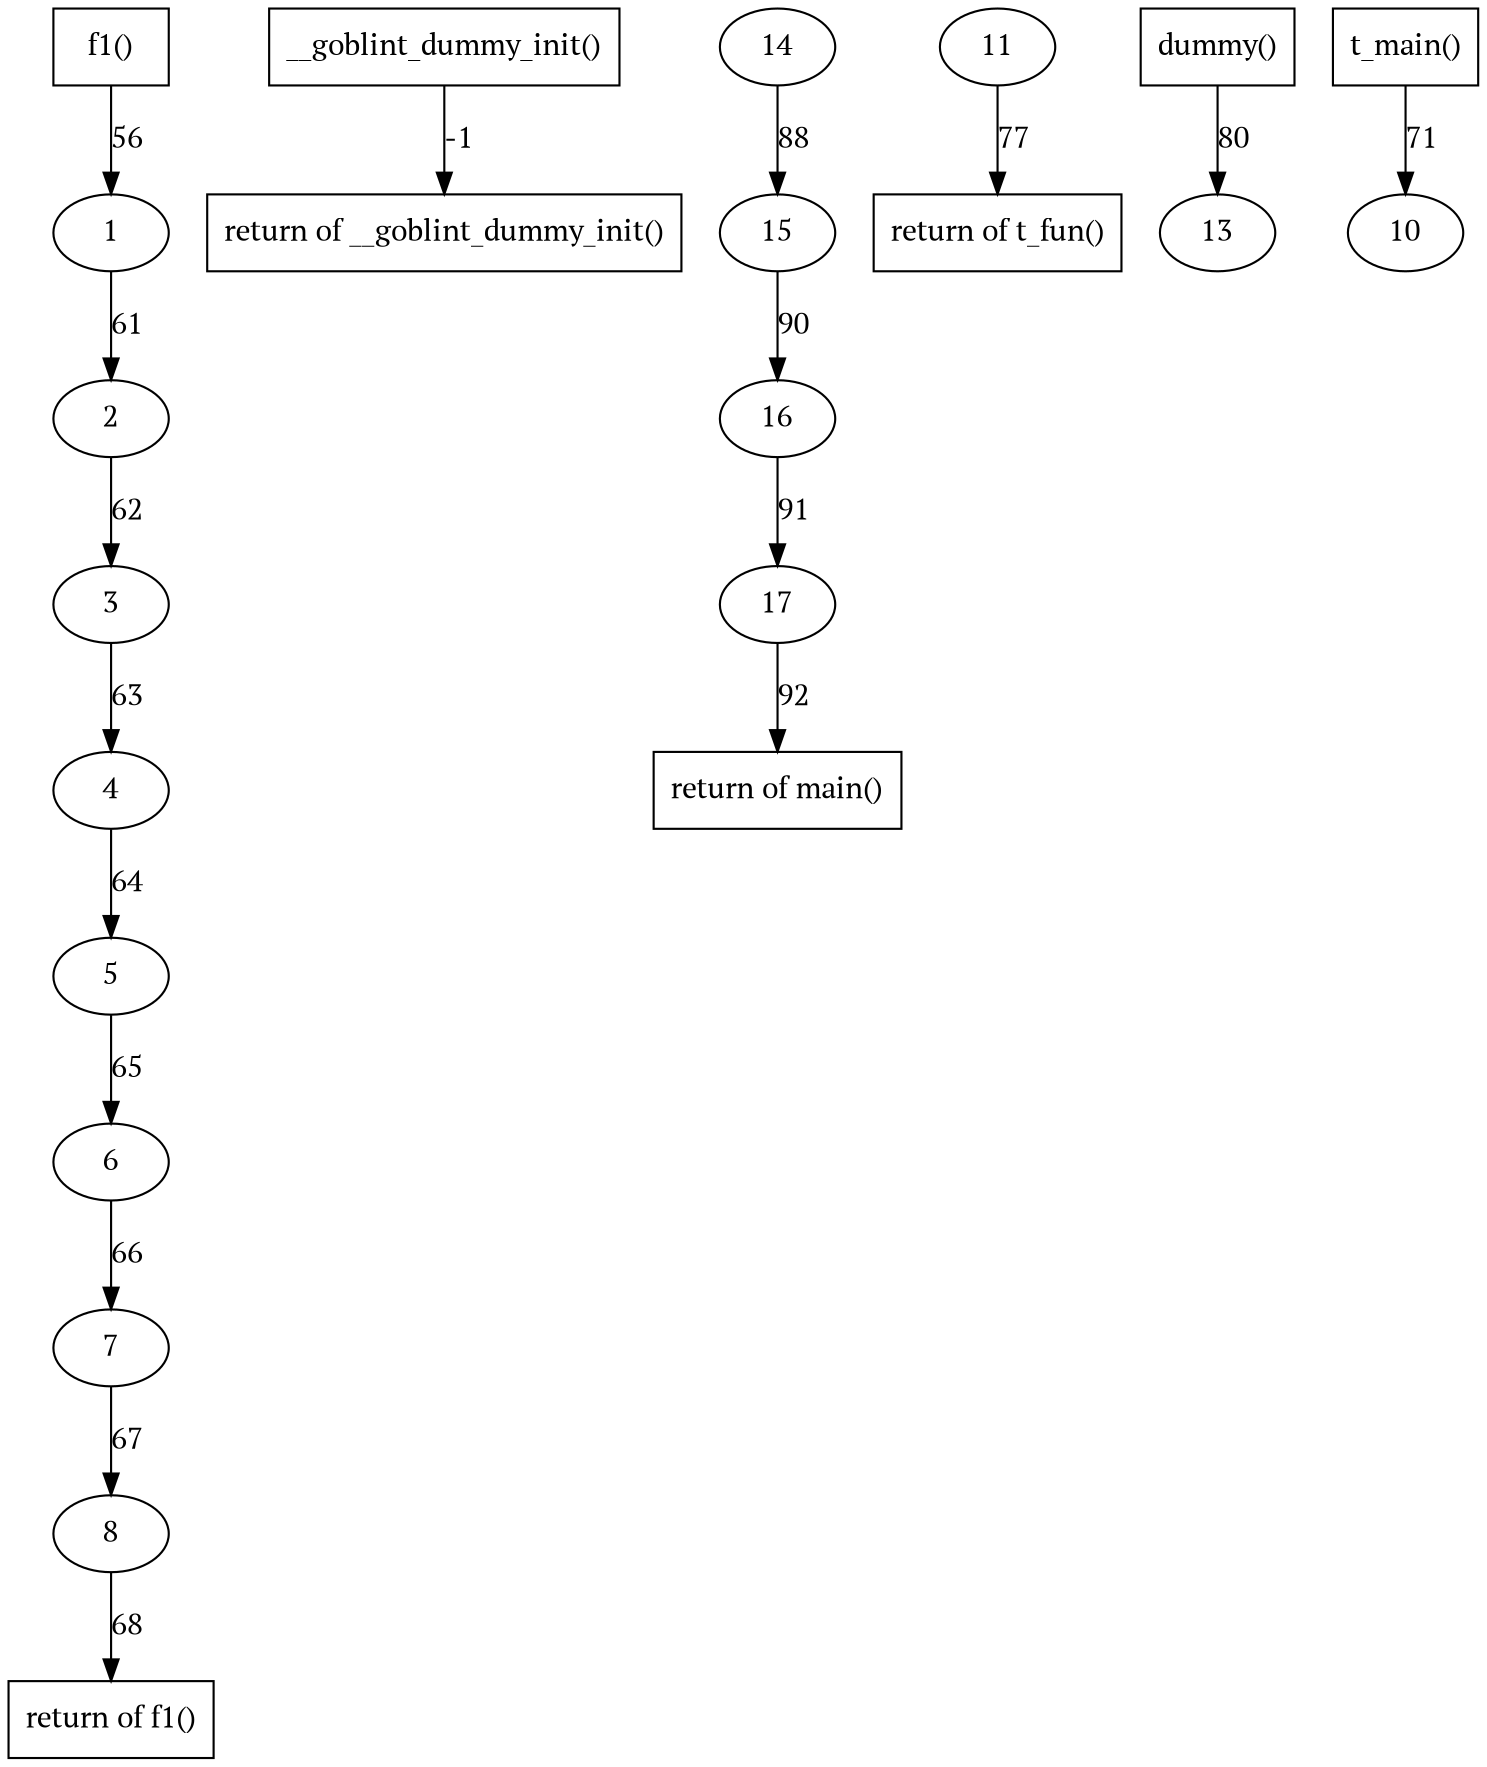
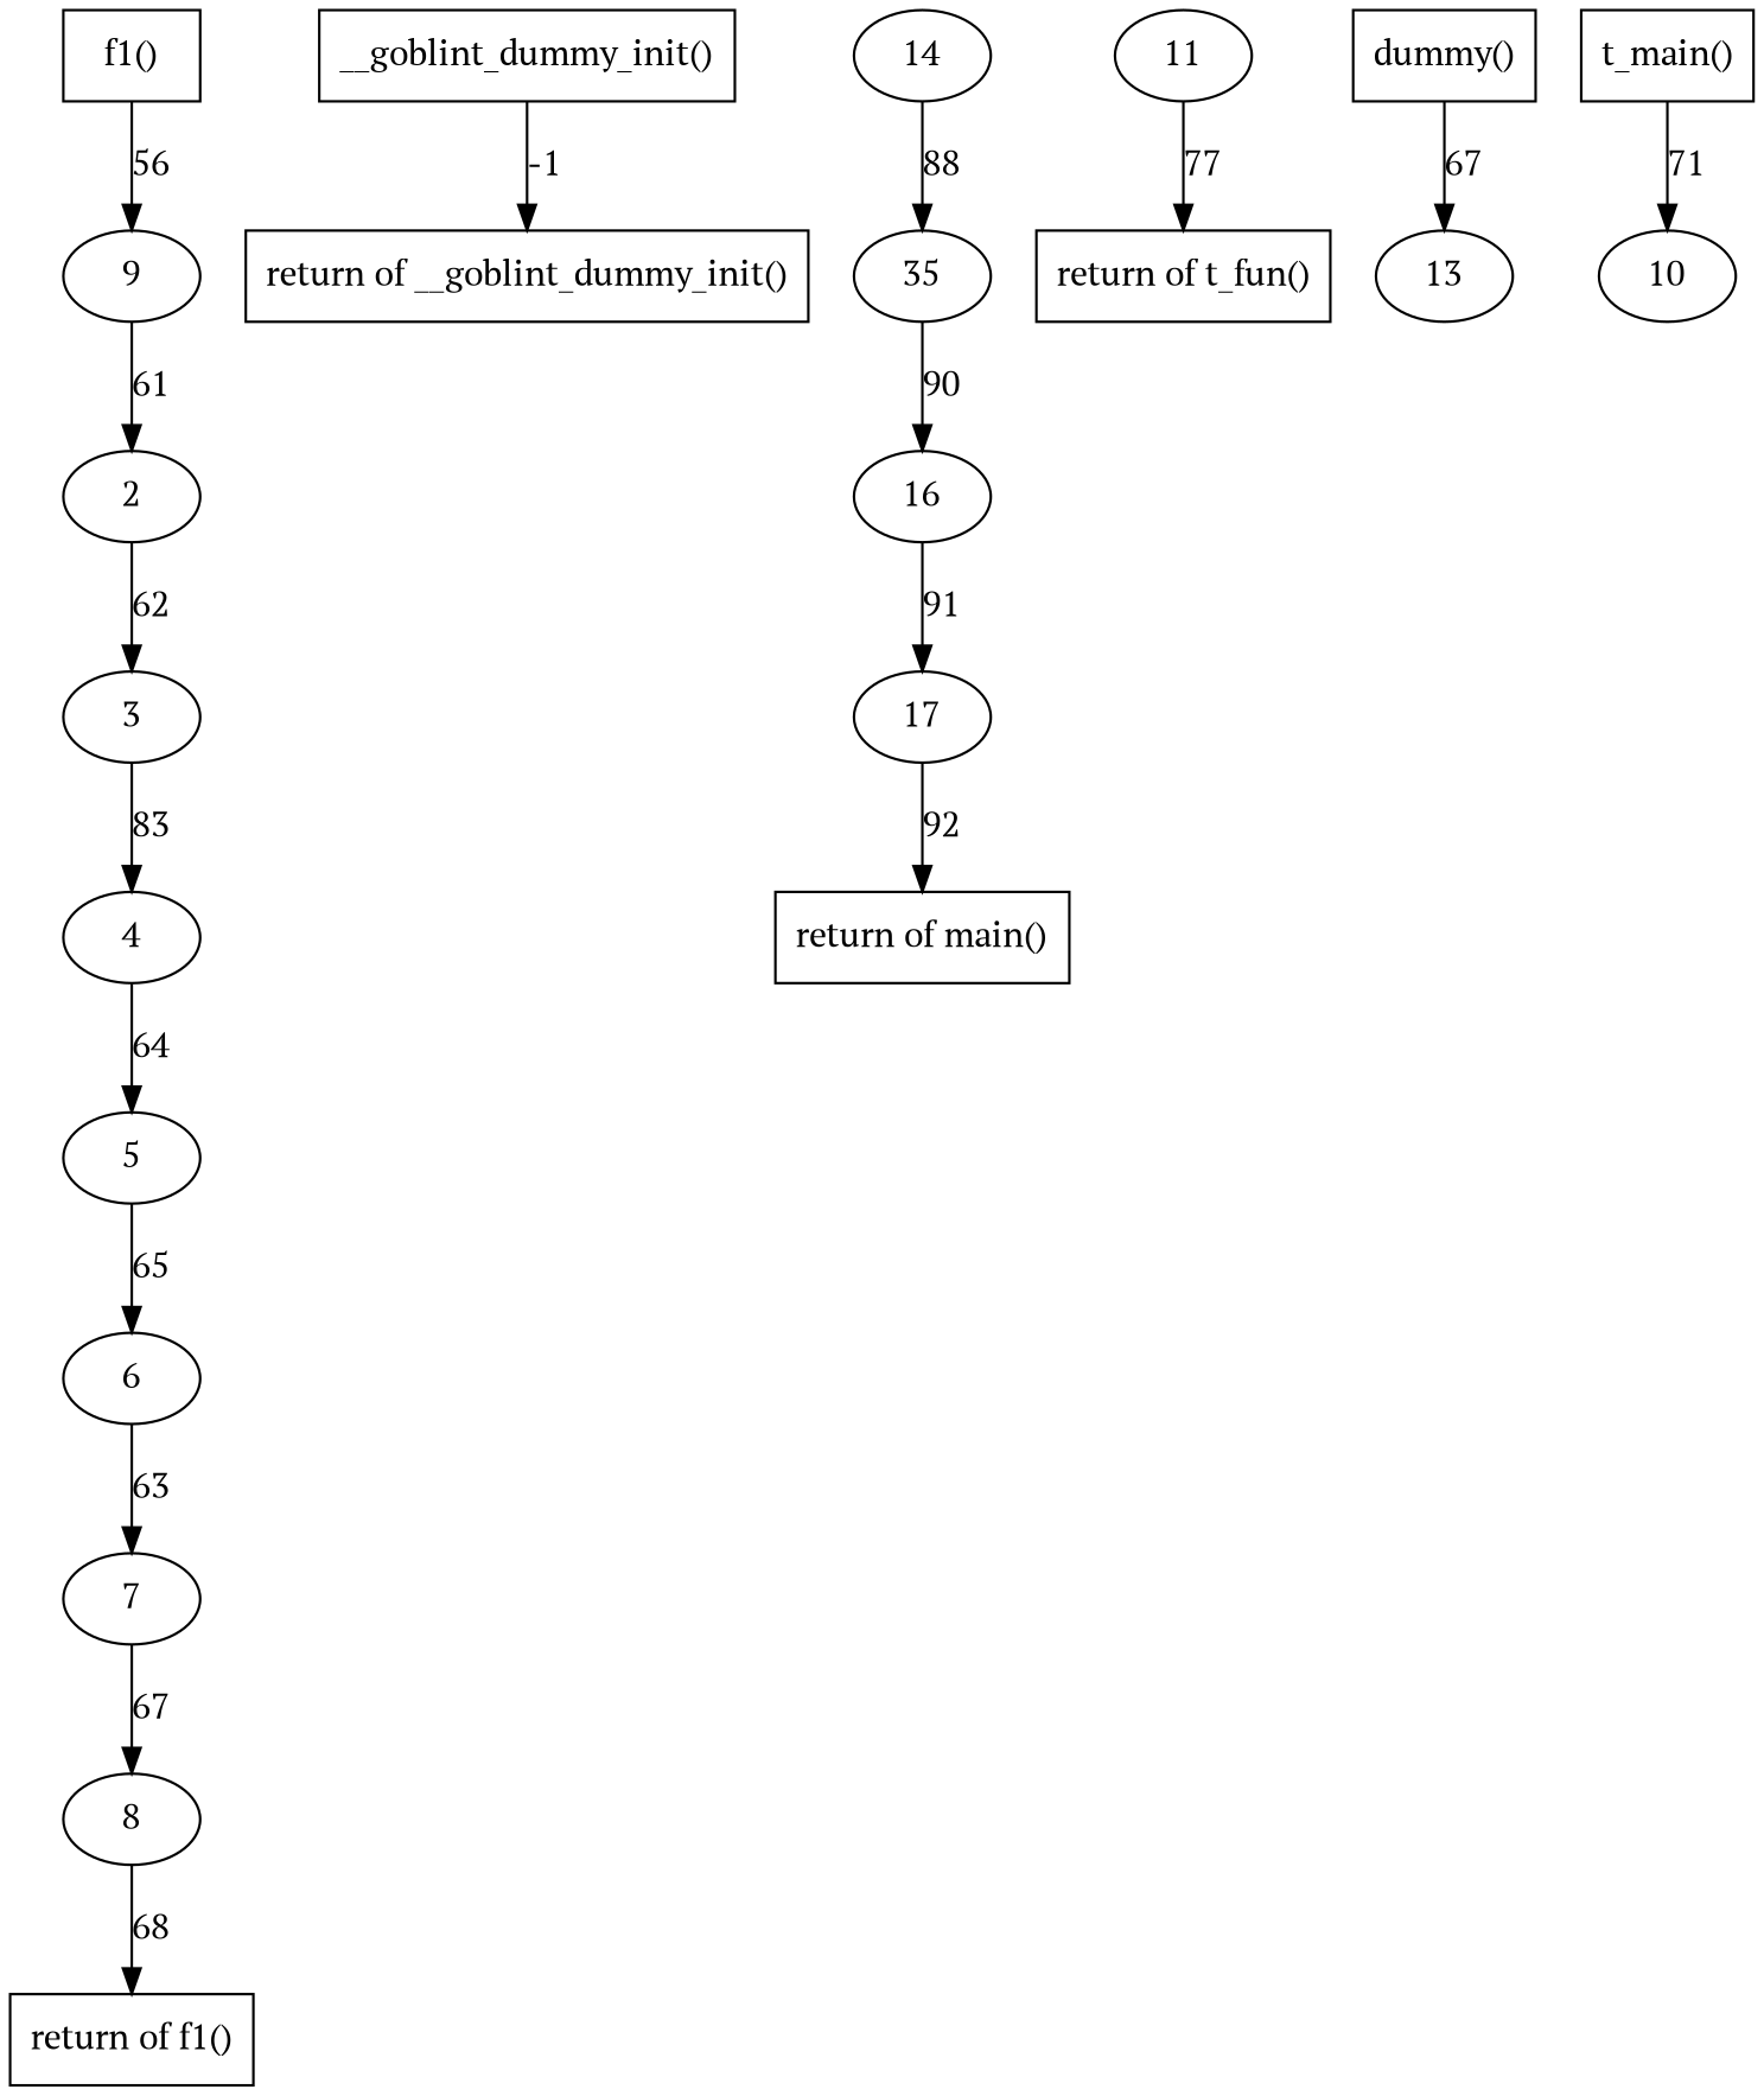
  digraph {
    fontname="PT Serif"
    node [fontname="PT Serif"]
    edge [fontname="PT Serif"]
    7
    8
    n3 [label="return of f1()" shape=box]
    n4 [label="__goblint_dummy_init()" shape=box]
    n5 [label="return of __goblint_dummy_init()" shape=box]
    14
-   15
+   15 [label=35]
    16
    4
    5
    6
    n12 [label="return of t_fun()" shape=box]
    11
-   1
+   1 [label=9]
    2
    3
    n17 [label="dummy()" shape=box]
    13
    17
    n20 [label="return of main()" shape=box]
    n21 [label="t_main()" shape=box]
    10
    n23 [label="f1()" shape=box]
    7 -> 8 [label=67]
    8 -> n3 [label=68]
    n4 -> n5 [label=-1]
    14 -> 15 [label=88]
    15 -> 16 [label=90]
    16 -> 17 [label=91]
    4 -> 5 [label=64]
    5 -> 6 [label=65]
-   6 -> 7 [label=66]
+   6 -> 7 [label=63]
    11 -> n12 [label=77]
    1 -> 2 [label=61]
    2 -> 3 [label=62]
-   3 -> 4 [label=63]
-   n17 -> 13 [label=80]
+   3 -> 4 [label=83]
+   n17 -> 13 [label=67]
    17 -> n20 [label=92]
    n21 -> 10 [label=71]
    n23 -> 1 [label=56]
  }
